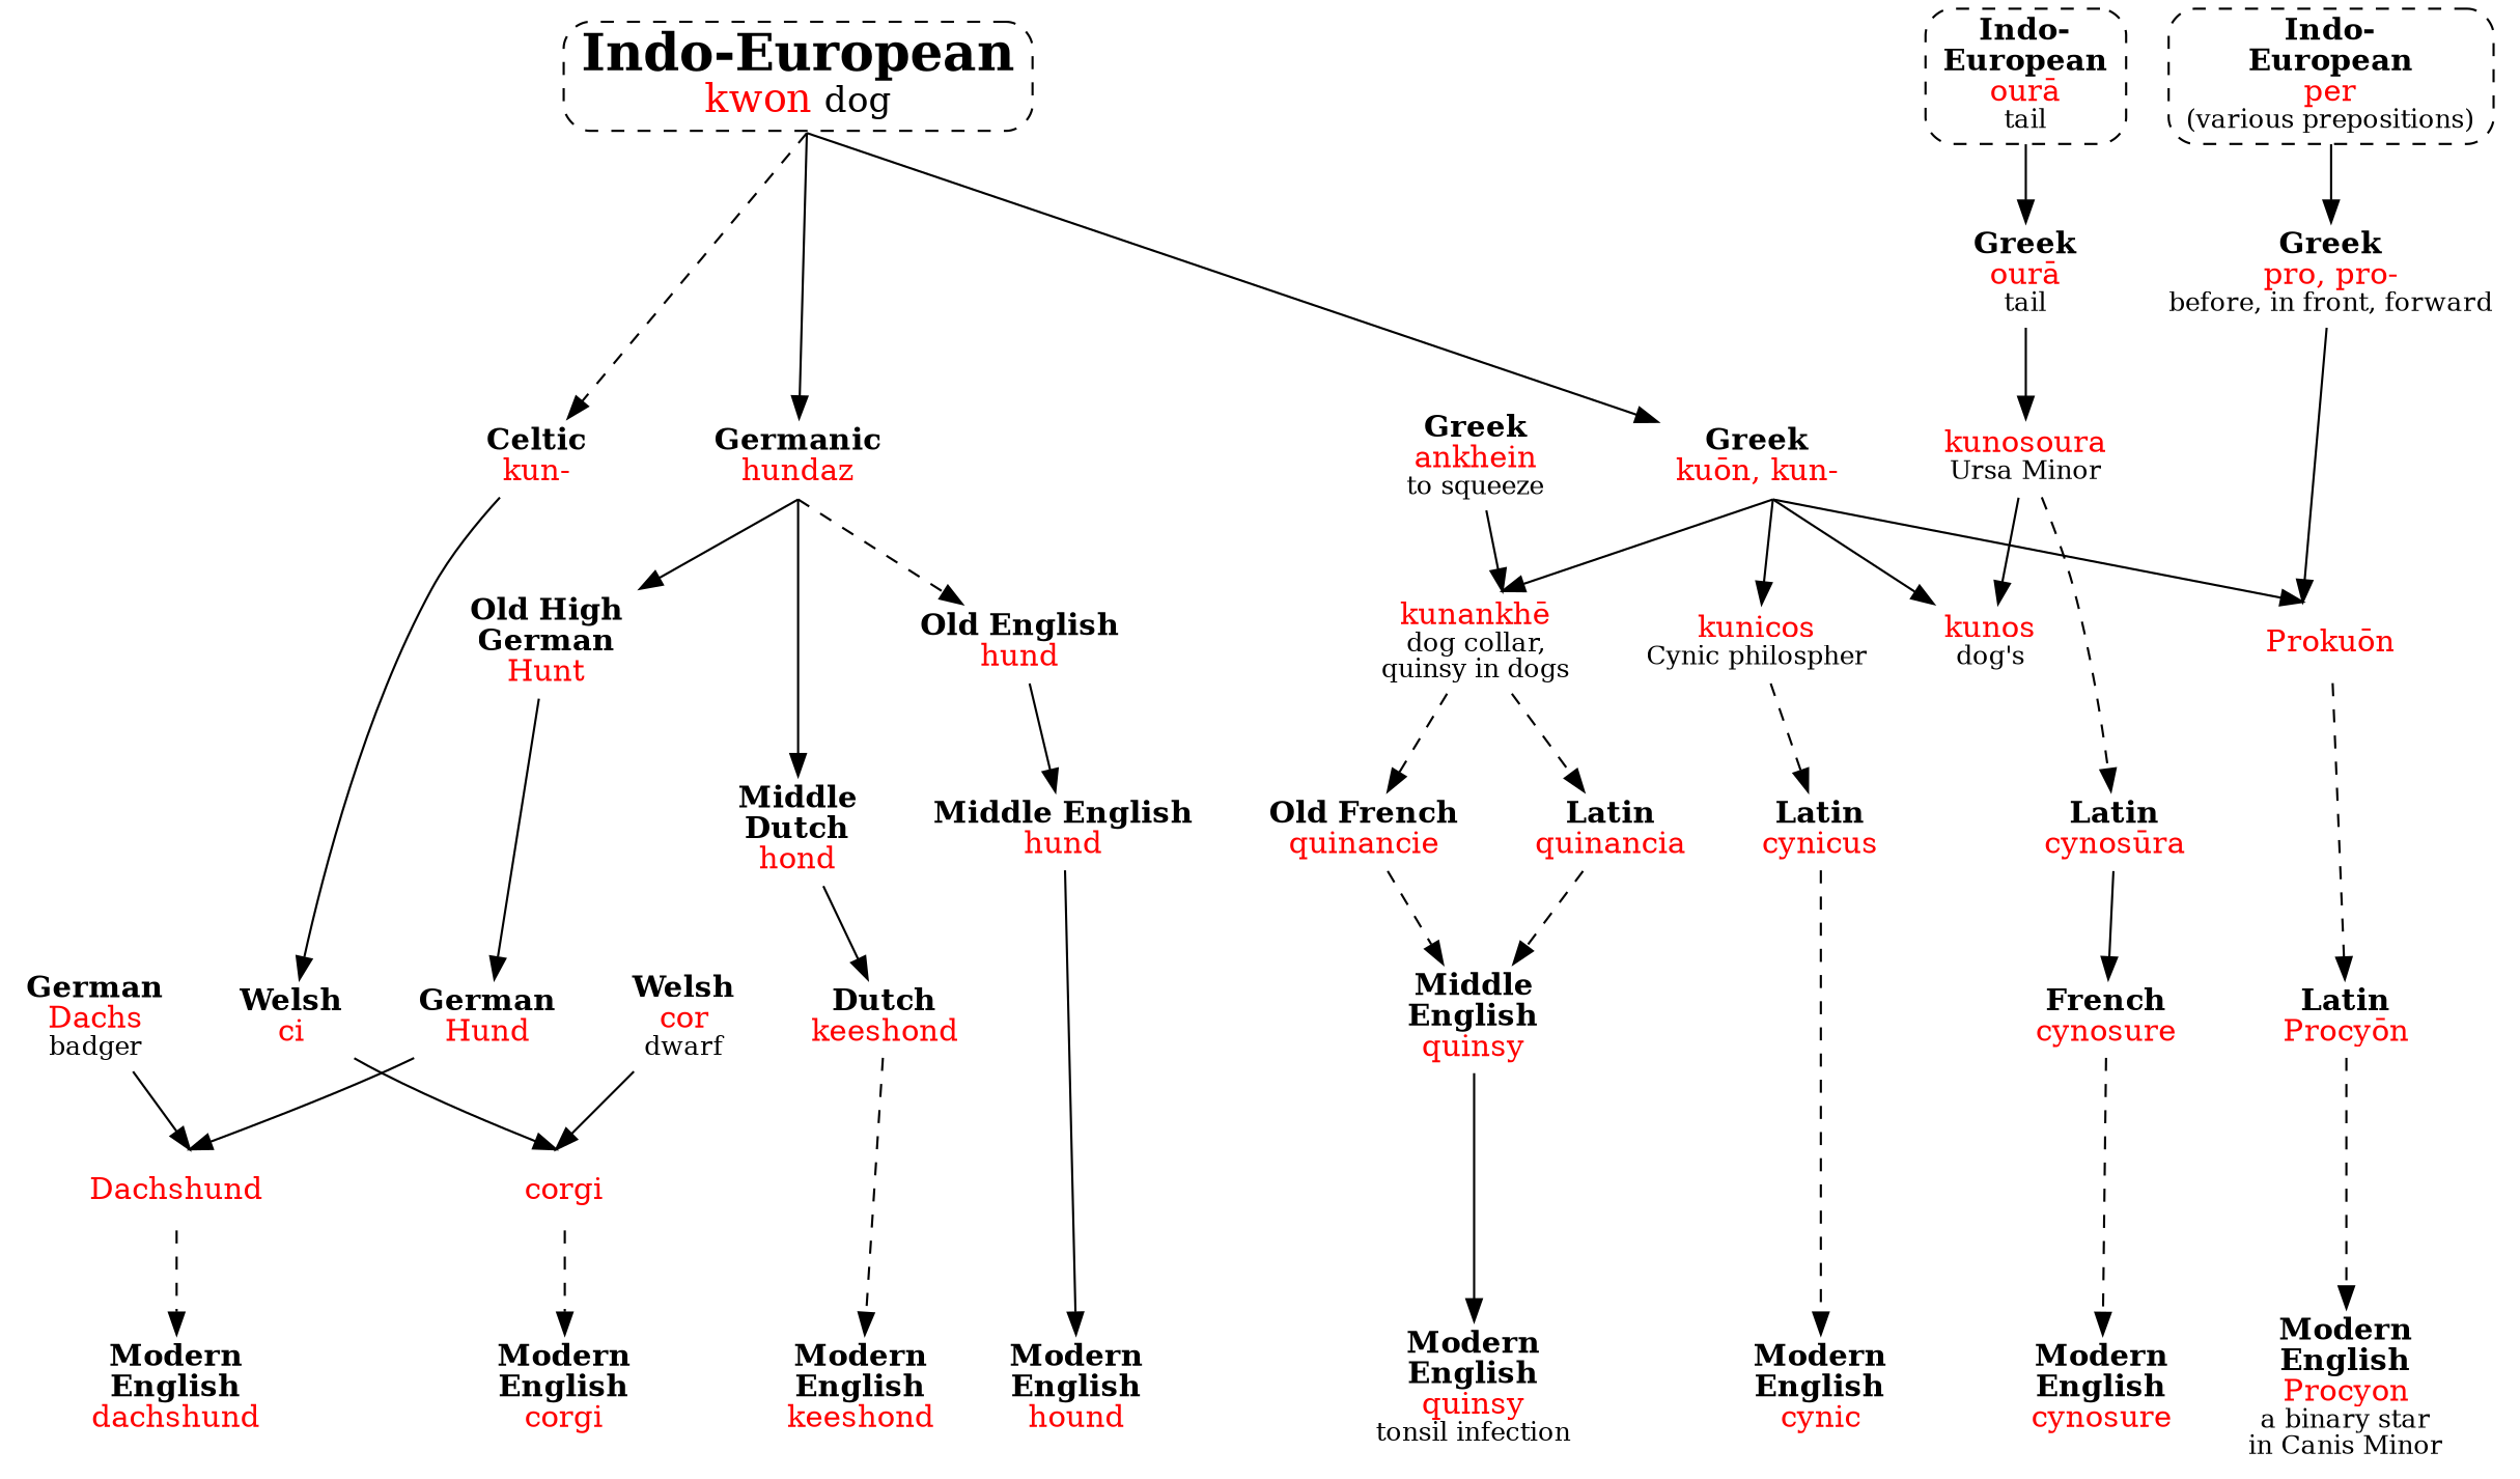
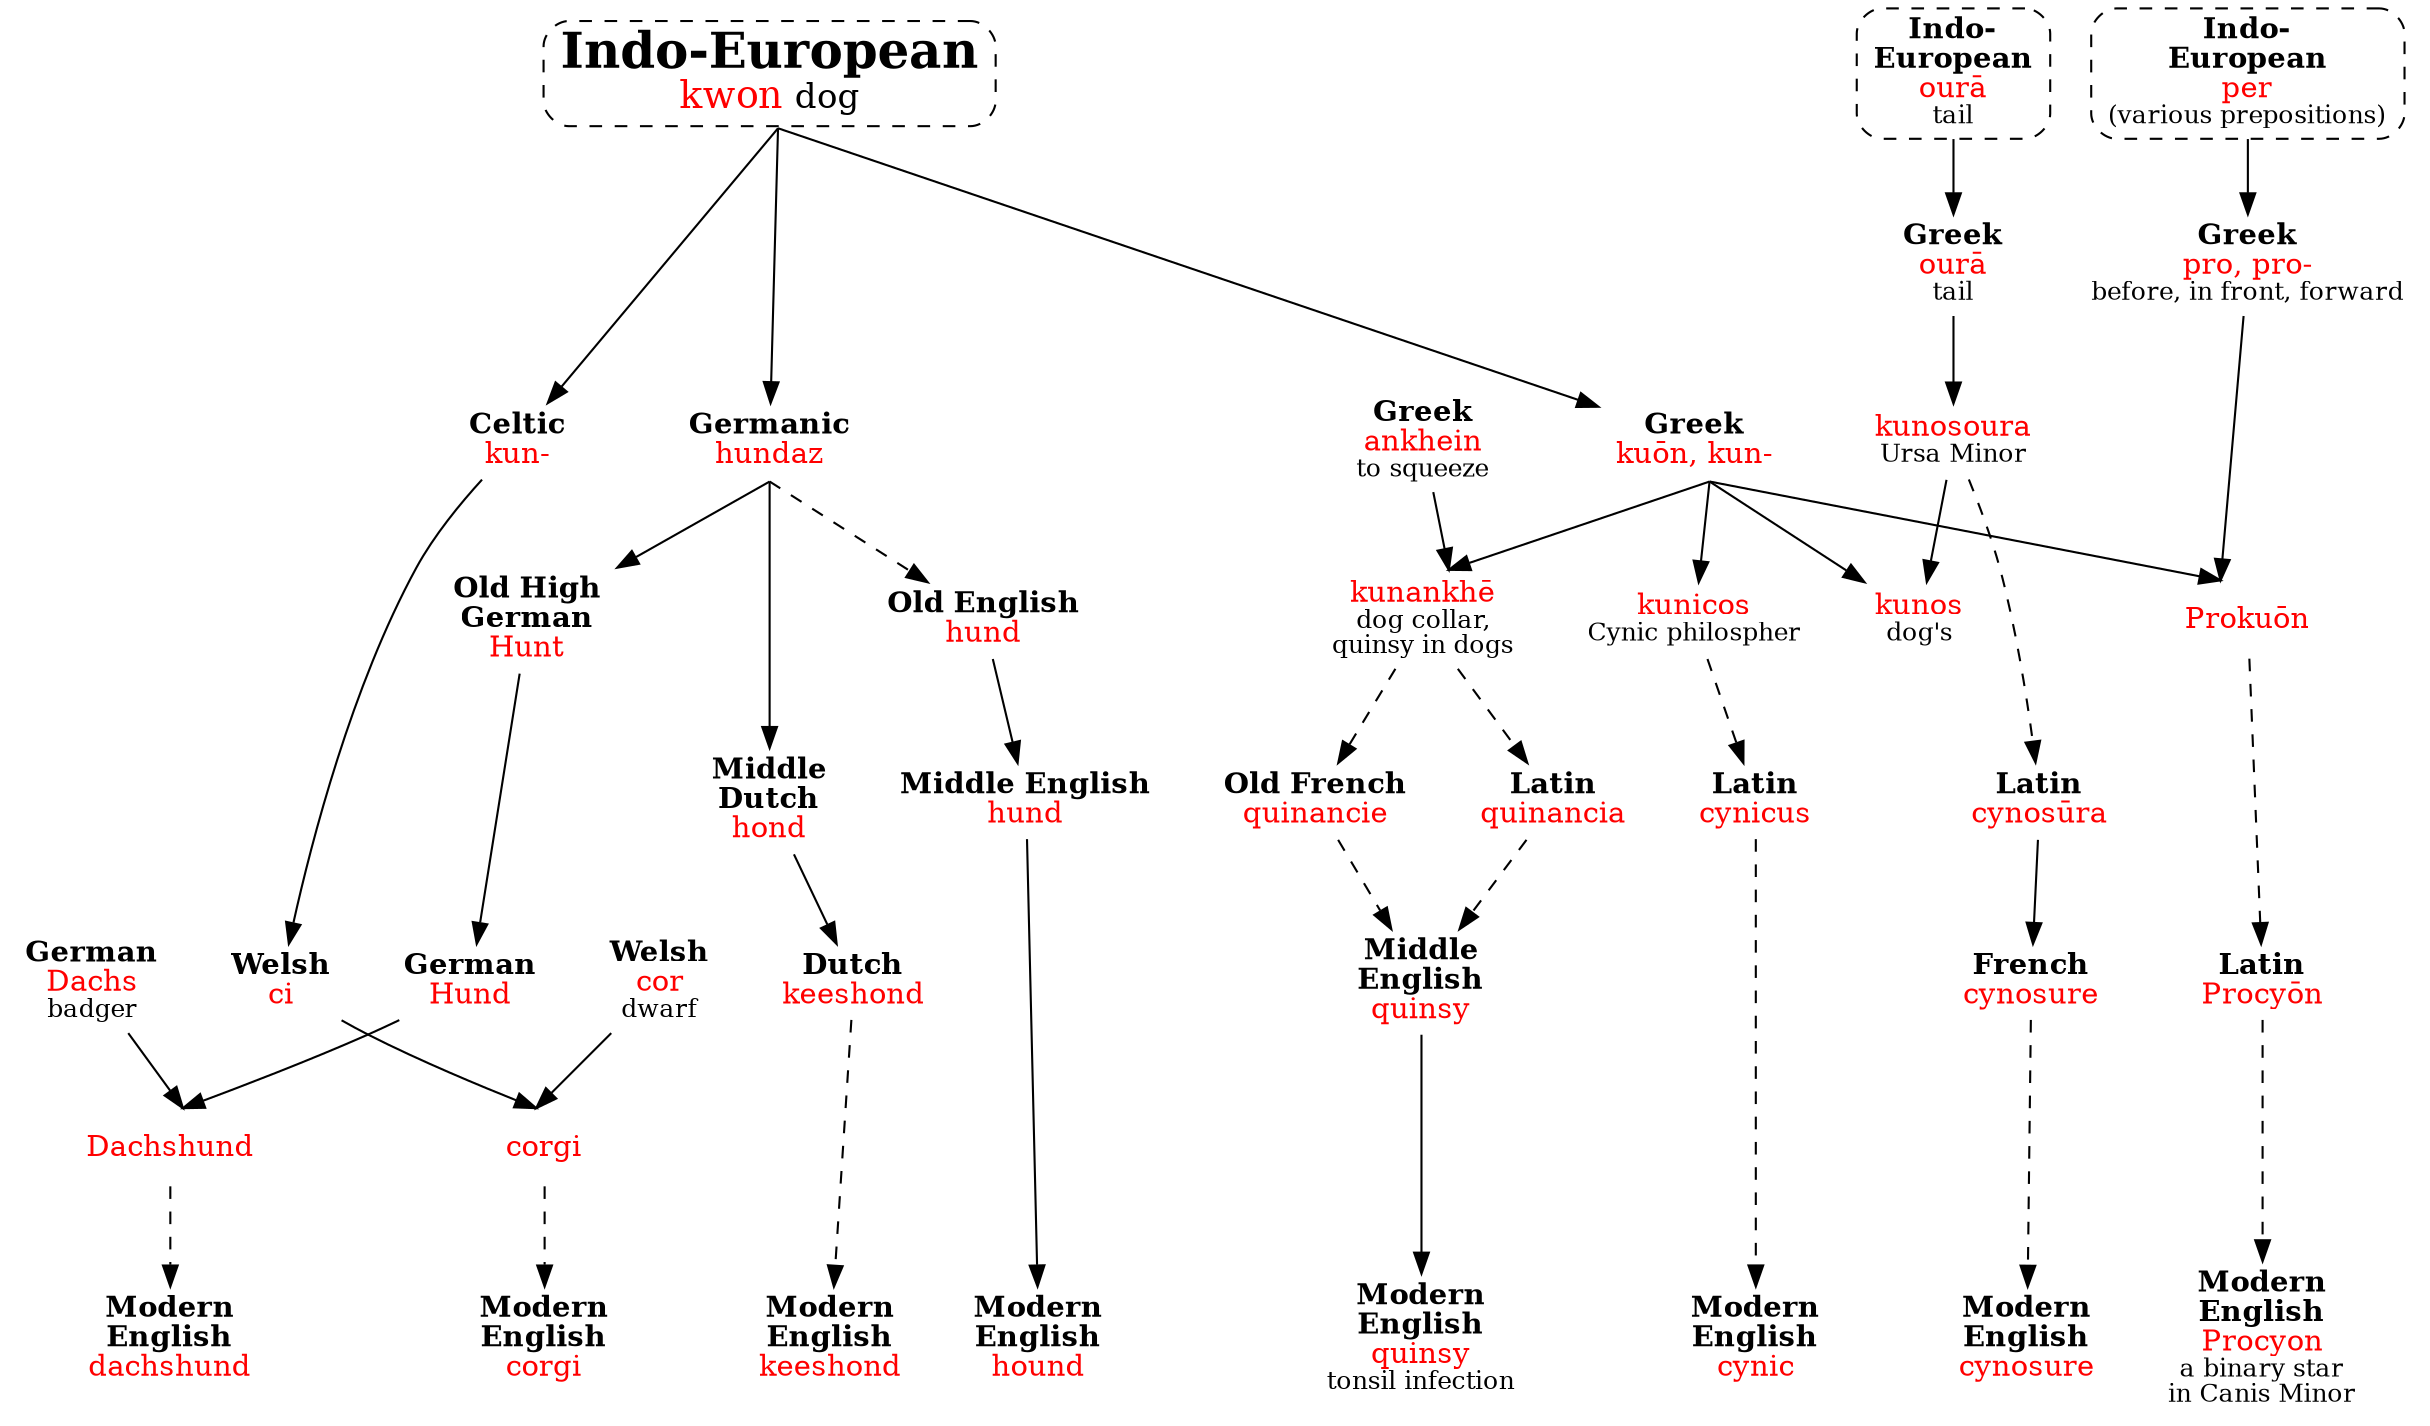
  strict digraph {
    node [shape=plaintext]
    n1 [label=<<b>Germanic</b><br/><font color="red">hundaz</font>>]
    n2 [label=<<b>Celtic</b><br/><font color="red">kun-</font>>]
    n3 [label=<<b>Greek</b><br/><font color="red">kuōn, kun-</font>>]
    n4 [label=<<b>German</b><br/><font color="red">Hund</font>>]
    n5 [label=<<b>German</b><br/><font color="red">Dachs</font><br/><font point-size="12">badger</font>>]
    n6 [label=<<b>Welsh</b><br/><font color="red">ci</font>>]
    n7 [label=<<b>Welsh</b><br/><font color="red">cor</font><br/><font point-size="12">dwarf</font>>]
    n8 [label=<<b>Modern<br/>English</b><br/><font color="red">hound</font>>]
    n9 [label=<<b>Modern<br/>English</b><br/><font color="red">dachshund</font>>]
    n10 [label=<<b>Modern<br/>English</b><br/><font color="red">keeshond</font>>]
    n11 [label=<<b>Modern<br/>English</b><br/><font color="red">corgi</font>>]
    n12 [label=<<b>Modern<br/>English</b><br/><font color="red">cynic</font>>]
    n13 [label=<<b>Modern<br/>English</b><br/><font color="red">cynosure</font>>]
    n14 [label=<<b>Modern<br/>English</b><br/><font color="red">quinsy</font><br/><font point-size="12">tonsil infection</font>>]
    n15 [label=<<b>Modern<br/>English</b><br/><font color="red">Procyon</font><br/><font point-size="12">a binary star<br/>in Canis Minor</font>>]
    n16 [label=<<b>Dutch</b><br/><font color="red">keeshond</font>>]
    n17 [label=<<b>French</b><br/><font color="red">cynosure</font>>]
    n18 [label=<<b>Middle<br/>Dutch</b><br/><font color="red">hond</font>>]
    n19 [label=<<b>Middle English</b><br/><font color="red">hund</font>>]
    n20 [label=<<b>Old English</b><br/><font color="red">hund</font>>]
    n21 [label=<<b>Old High<br/>German</b><br/><font color="red">Hunt</font>>]
    n22 [label=<<b>Latin</b><br/><font color="red">cynicus</font>>]
    n23 [label=<<b>Latin</b><br/><font color="red">cynosūra</font>>]
    n24 [label=<<font point-size="24"><b>Indo-European</b></font><br/><font point-size="18" color="red">kwon </font><font point-size="16">dog</font>> shape=box style="dashed,rounded"]
    n25 [label=<<b>Indo-<br/>European</b><br/><font color="red">ourā</font><br/><font point-size="12">tail</font>> shape=box style="dashed,rounded"]
    n26 [label=<<b>Indo-<br/>European</b><br/><font color="red">per</font><br/><font point-size="12">(various prepositions)</font>> shape=box style="dashed,rounded"]
    n27 [label=<<font color="red">kunicos</font><br/><font point-size="12">Cynic philospher</font>>]
    n28 [label=<<font color="red">kunos</font><br/><font point-size="12">dog's</font>>]
    n29 [label=<<font color="red">kunankhē</font><br/><font point-size="12">dog collar,<br/>quinsy in dogs</font>>]
    n30 [label=<<font color="red">Prokuōn</font>>]
    n31 [label=<<font color="red">Dachshund</font>>]
    n32 [label=<<font color="red">corgi</font>>]
    n33 [label=<<b>Greek</b><br/><font color="red">ourā</font><br/><font point-size="12">tail</font>>]
    n34 [label=<<b>Greek</b><br/><font color="red">pro, pro-</font><br/><font point-size="12">before, in front, forward</font>>]
    n35 [label=<<b>Latin</b><br/><font color="red">quinancia</font>>]
    n36 [label=<<b>Old French</b><br/><font color="red">quinancie</font>>]
    n37 [label=<<b>Latin</b><br/><font color="red">Procyōn</font>>]
    n38 [label=<<font color="red">kunosoura</font><br/><font point-size="12">Ursa Minor</font>>]
    n39 [label=<<b>Middle<br/>English</b><br/><font color="red">quinsy</font>>]
    n40 [label=<<b>Greek</b><br/><font color="red">ankhein</font><br/><font point-size="12">to squeeze</font>>]
    subgraph sub_1 {
      rank=same
      n1
      n2
      n3
    }
    subgraph sub_2 {
      rank=same
      n4
      n5
    }
    subgraph sub_3 {
      rank=same
      n6
      n7
    }
    subgraph sub_4 {
      rank=same
      n8
      n9
      n10
      n11
      n12
      n13
      n14
      n15
    }
    subgraph sub_5 {
      rank=same
      n4
      n6
      n16
      n17
    }
    subgraph sub_6 {
      rank=same
      n18
      n19
    }
    subgraph sub_7 {
      rank=same
      n20
      n21
    }
    subgraph sub_8 {
      rank=same
      n22
      n23
    }
    subgraph sub_9 {
      rank=source
      n24
      n25
      n26
    }
    n1 -> n18 [sametail=1]
    n1 -> n20 [sametail=1 style=dashed]
    n1 -> n21 [sametail=1]
    n2 -> n6
    n3 -> n27 [sametail=1]
    n3 -> n28 [sametail=1]
    n3 -> n29 [samehead=1 sametail=1]
    n3 -> n30 [samehead=1 sametail=1]
    n4 -> n31 [samehead=1]
    n5 -> n4 [style=invis]
    n5 -> n31 [samehead=1]
    n6 -> n32 [samehead=1]
    n7 -> n6 [style=invis]
    n7 -> n32 [samehead=1]
    n16 -> n10 [style=dashed]
    n17 -> n13 [style=dashed]
    n18 -> n16
    n19 -> n8
    n20 -> n19
    n21 -> n4
    n22 -> n12 [style=dashed]
    n23 -> n17
    n24 -> n1 [minlen=2 sametail=1]
-   n24 -> n2 [minlen=2 sametail=1 style=dashed]
+   n24 -> n2 [minlen=2 sametail=1]
    n24 -> n3 [minlen=2 sametail=1]
    n25 -> n33
    n26 -> n34
    n27 -> n22 [style=dashed]
    n29 -> n35 [samehead=1 style=dashed]
    n29 -> n36 [samehead=1 style=dashed]
    n30 -> n37 [style=dashed]
    n31 -> n9 [style=dashed]
    n32 -> n11 [style=dashed]
    n33 -> n38 [samehead=1]
    n34 -> n30 [samehead=1]
    n35 -> n39 [sametail=1 style=dashed]
    n36 -> n39 [sametail=1 style=dashed]
    n37 -> n15 [style=dashed]
    n38 -> n23 [style=dashed]
    n38 -> n28 [samehead=1]
    n39 -> n14
    n40 -> n29 [samehead=1]
  }
